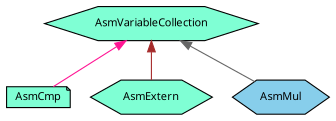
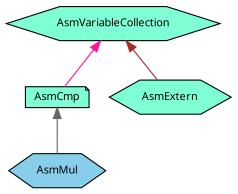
  digraph {
    fontname="Noto Sans"
    node [color=black fillcolor=aquamarine fontname="Noto Sans" fontsize=10 shape=hexagon style=filled]
    edge [dir=back fontname="Noto Sans" fontsize=10 labelfontname=Helvetica labelfontsize=10 style=solid]
    n1 [fontcolor=black height=0.2 label=AsmVariableCollection width=0.4]
    n2 [height=0.2 label=AsmCmp shape=note width=0.4]
    n3 [height=0.2 label=AsmExtern width=0.4]
    n4 [fillcolor=skyblue height=0.2 label=AsmMul width=0.4]
    n1 -> n2 [color=deeppink]
    n1 -> n3 [color=brown]
-   n1 -> n4 [color=gray40]
+   n2 -> n4 [color=gray40]
  }
